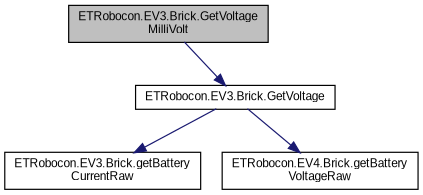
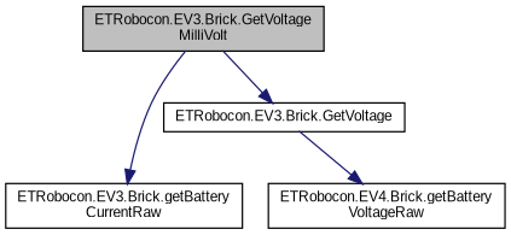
  digraph {
    fontname="Liberation Sans"
    rankdir=TB
    node [color=black fillcolor=white fontname="Liberation Sans" fontsize=10 shape=record style=filled]
    edge [color=midnightblue fontname="Liberation Sans" fontsize=10 labelfontname=Helvetica labelfontsize=10 style=solid]
    n1 [fillcolor=grey75 fontcolor=black height=0.2 label="ETRobocon.EV3.Brick.GetVoltage\lMilliVolt" width=0.4]
    n2 [height=0.2 label="ETRobocon.EV3.Brick.GetVoltage" width=0.4]
    n3 [height=0.2 label="ETRobocon.EV3.Brick.getBattery\lCurrentRaw" width=0.4]
    n4 [height=0.2 label="ETRobocon.EV4.Brick.getBattery\lVoltageRaw" width=0.4]
    n1 -> n2
-   n2 -> n3
+   n1 -> n3
    n2 -> n4
  }
